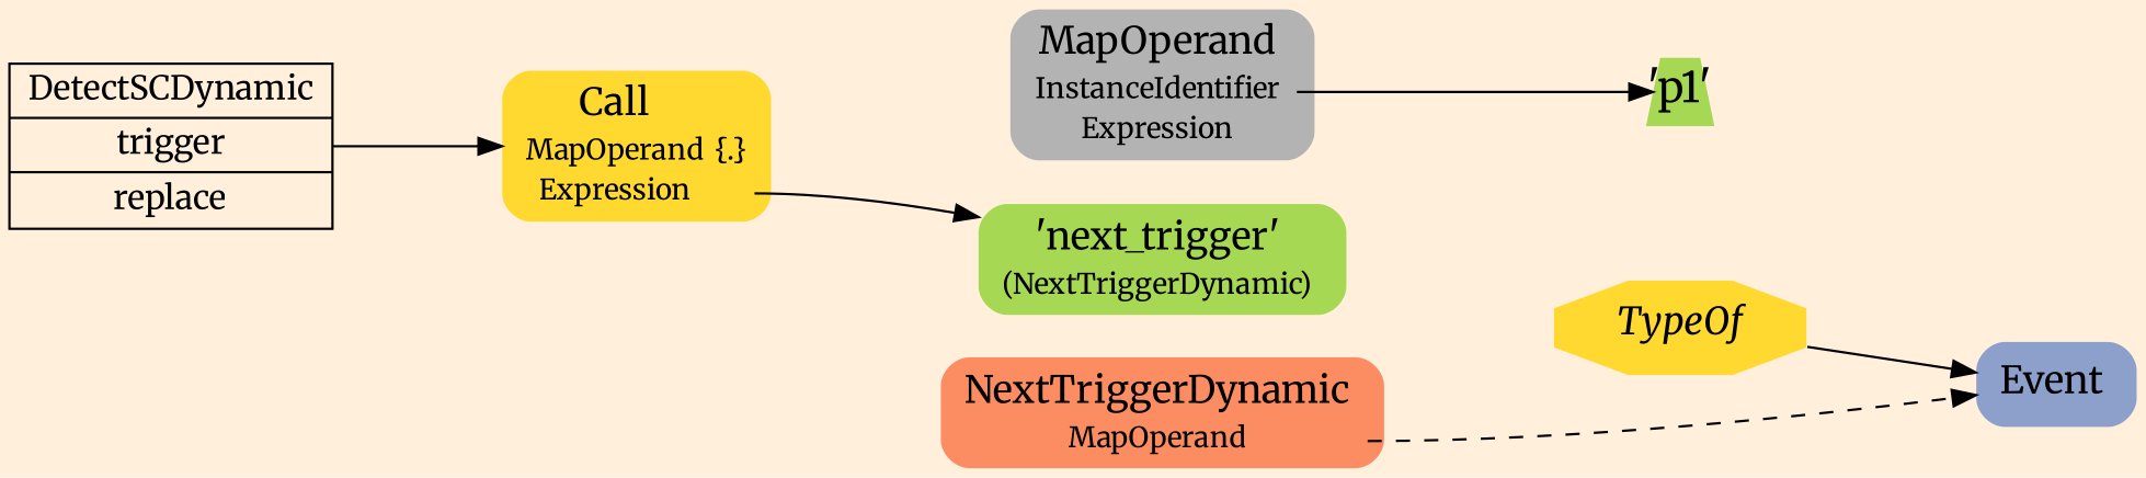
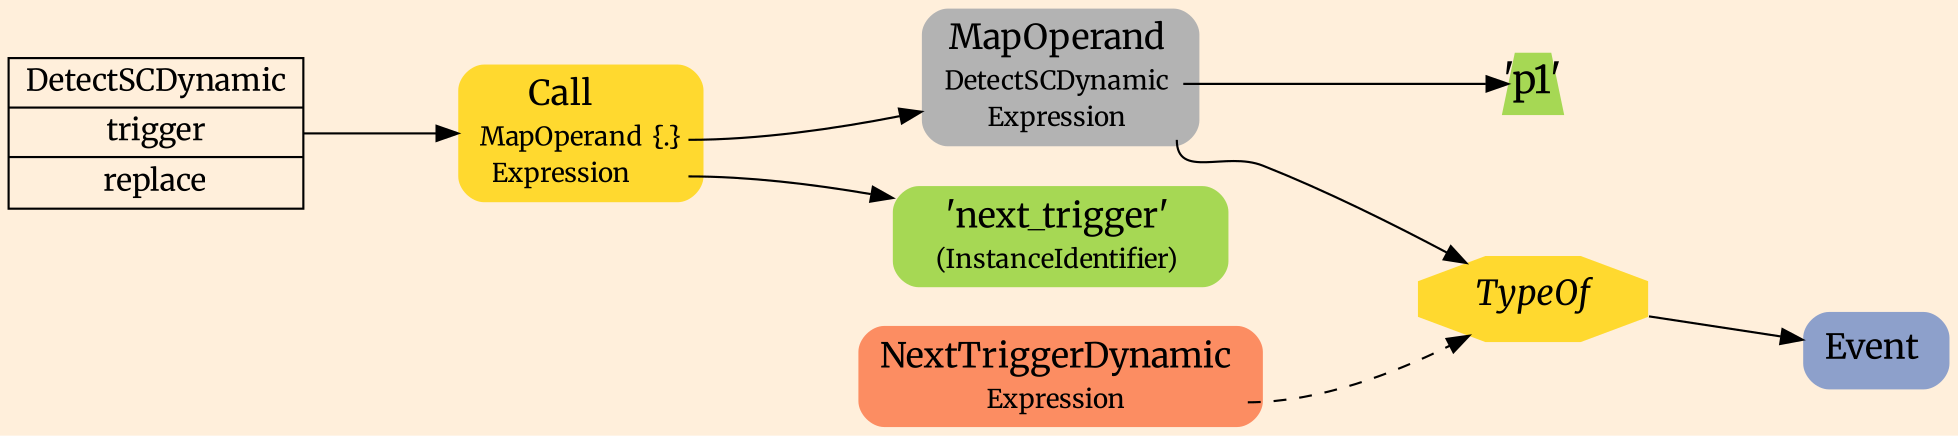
  digraph {
    bgcolor=antiquewhite1
    fontname=Merriweather
    rankdir=LR
    ranksep=1.0
    node [fillcolor="/set28/6" fontname=Merriweather fontsize=12 shape=plaintext style="rounded,filled"]
    edge [fontname=Merriweather style=solid tailport=port0]
    n1 [fillcolor=antiquewhite1 fontsize=14 label="<fixed> DetectSCDynamic | <port0> trigger | <port1> replace" shape=record style=filled]
    n2 [label=<<TABLE BORDER="0" CELLBORDER="0" CELLSPACING="0">  <TR>   <TD><FONT POINT-SIZE="16.0">Call</FONT></TD>   <TD></TD>  </TR>  <TR>   <TD>MapOperand</TD>   <TD PORT="port0">{.}</TD>  </TR>  <TR>   <TD>Expression</TD>   <TD PORT="port1"></TD>  </TR> </TABLE>>]
-   n3 [fillcolor="/set28/8" label=<<TABLE BORDER="0" CELLBORDER="0" CELLSPACING="0">  <TR>   <TD><FONT POINT-SIZE="16.0">MapOperand</FONT></TD>   <TD></TD>  </TR>  <TR>   <TD>InstanceIdentifier</TD>   <TD PORT="port0"></TD>  </TR>  <TR>   <TD>Expression</TD>   <TD PORT="port1"></TD>  </TR> </TABLE>>]
-   n4 [fillcolor="/set28/5" label=<<TABLE BORDER="0" CELLBORDER="0" CELLSPACING="0">  <TR>   <TD><FONT POINT-SIZE="16.0">'next_trigger'</FONT></TD>   <TD></TD>  </TR>  <TR>   <TD>(NextTriggerDynamic)</TD>   <TD PORT="port0"></TD>  </TR> </TABLE>>]
-   n5 [fillcolor="/set28/2" label=<<TABLE BORDER="0" CELLBORDER="0" CELLSPACING="0">  <TR>   <TD><FONT POINT-SIZE="16.0">NextTriggerDynamic</FONT></TD>   <TD></TD>  </TR>  <TR>   <TD>MapOperand</TD>   <TD PORT="port0"></TD>  </TR> </TABLE>>]
+   n3 [fillcolor="/set28/8" label=<<TABLE BORDER="0" CELLBORDER="0" CELLSPACING="0">  <TR>   <TD><FONT POINT-SIZE="16.0">MapOperand</FONT></TD>   <TD></TD>  </TR>  <TR>   <TD>DetectSCDynamic</TD>   <TD PORT="port0"></TD>  </TR>  <TR>   <TD>Expression</TD>   <TD PORT="port1"></TD>  </TR> </TABLE>>]
+   n4 [fillcolor="/set28/5" label=<<TABLE BORDER="0" CELLBORDER="0" CELLSPACING="0">  <TR>   <TD><FONT POINT-SIZE="16.0">'next_trigger'</FONT></TD>   <TD></TD>  </TR>  <TR>   <TD>(InstanceIdentifier)</TD>   <TD PORT="port0"></TD>  </TR> </TABLE>>]
+   n5 [fillcolor="/set28/2" label=<<TABLE BORDER="0" CELLBORDER="0" CELLSPACING="0">  <TR>   <TD><FONT POINT-SIZE="16.0">NextTriggerDynamic</FONT></TD>   <TD></TD>  </TR>  <TR>   <TD>Expression</TD>   <TD PORT="port0"></TD>  </TR> </TABLE>>]
    n6 [fontsize=16 label=<<I>TypeOf</I>> penwidth=0.0 shape=octagon style=filled]
    n7 [fillcolor="/set28/5" fixedsize=true fontsize=18 height=0.4 label=<'p1'> penwidth=0.0 shape=trapezium style=filled width=0.4]
    n8 [fillcolor="/set28/3" label=<<TABLE BORDER="0" CELLBORDER="0" CELLSPACING="0">  <TR>   <TD><FONT POINT-SIZE="16.0">Event</FONT></TD>   <TD></TD>  </TR> </TABLE>>]
    n1 -> n2
+   n2 -> n3
    n2 -> n4 [tailport=port1]
+   n3 -> n6 [tailport=port1]
    n3 -> n7
-   n5 -> n8 [style=dashed]
+   n5 -> n6 [style=dashed]
    n6 -> n8
  }
